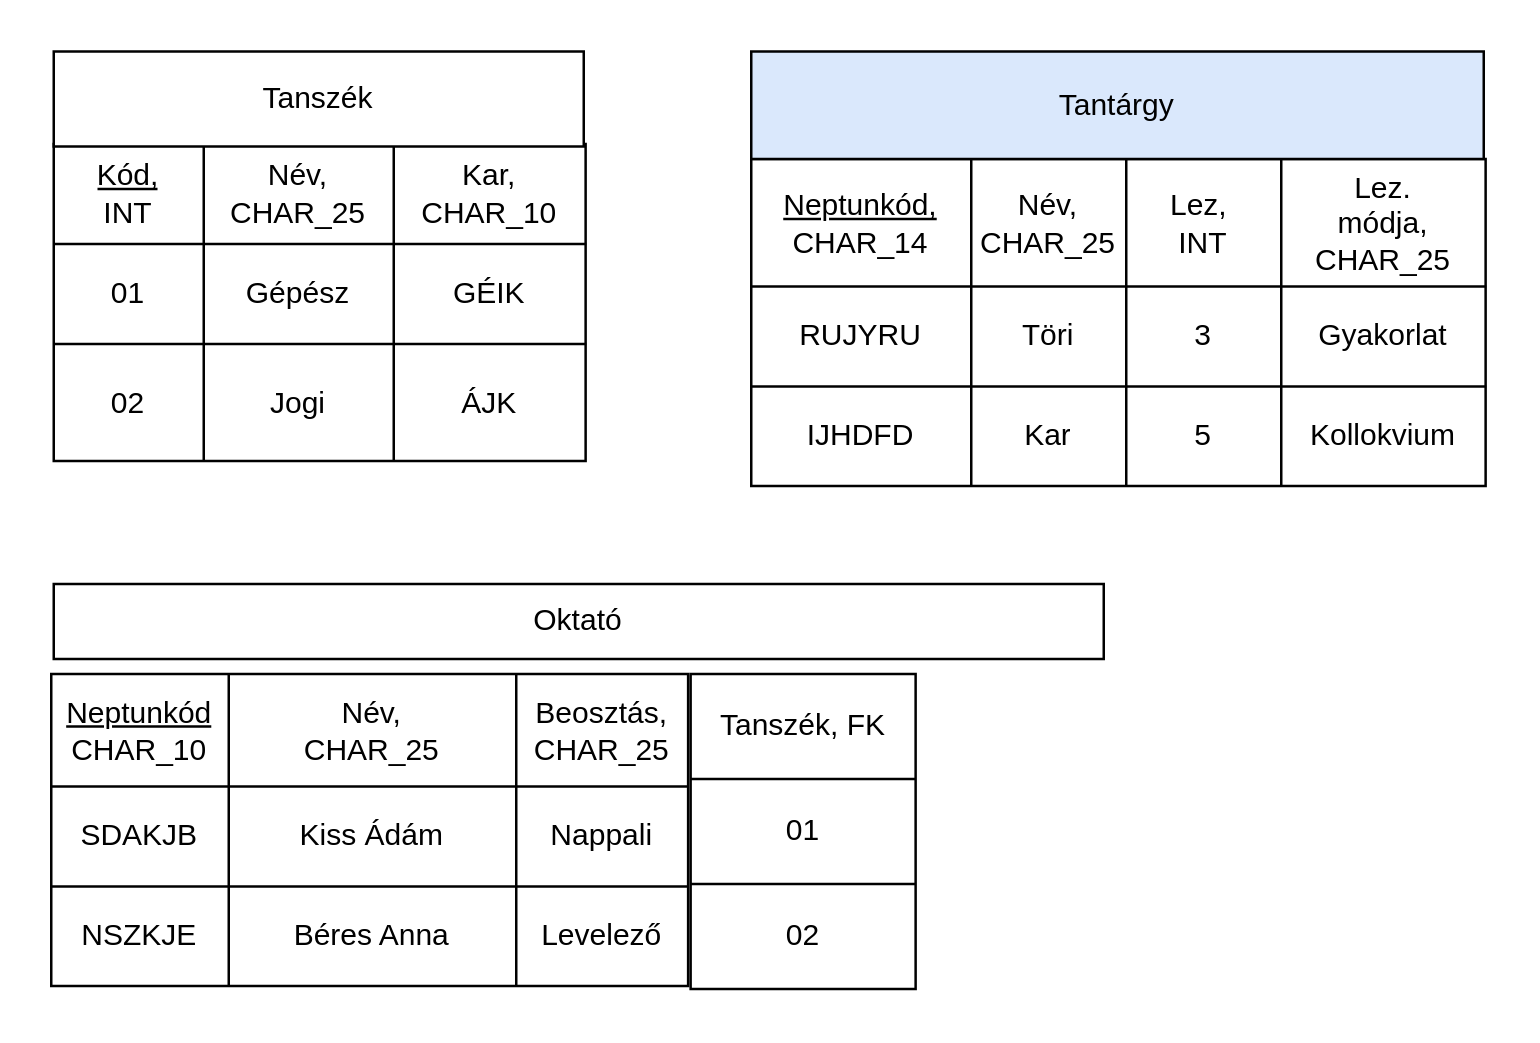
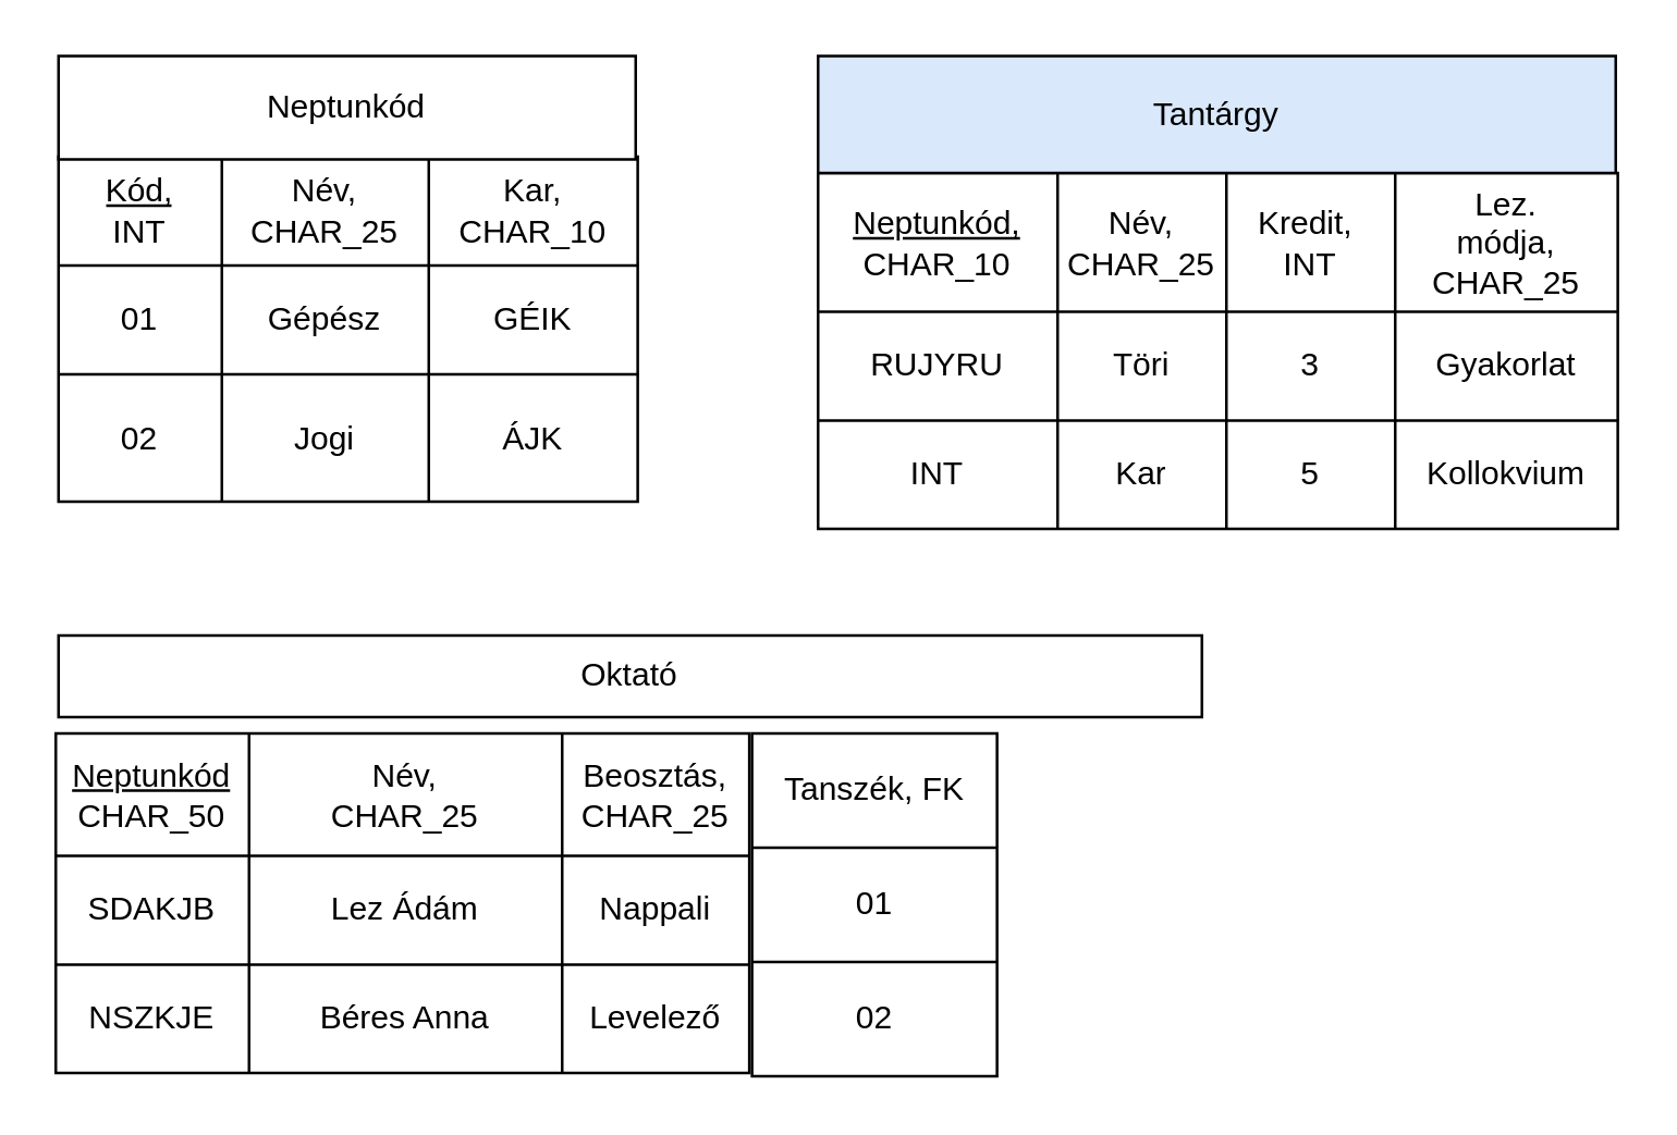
  <mxCell id="0" />
  <mxCell id="1" parent="0" />
  <mxCell id="2" value="" style="shape=table;startSize=0;container=1;collapsible=0;childLayout=tableLayout;" vertex="1" parent="1"><mxGeometry x="21" y="57" width="212.75" height="126.75" as="geometry" /></mxCell>
  <mxCell id="3" value="" style="shape=tableRow;horizontal=0;startSize=0;swimlaneHead=0;swimlaneBody=0;strokeColor=inherit;top=0;left=0;bottom=0;right=0;collapsible=0;dropTarget=0;fillColor=none;points=[[0,0.5],[1,0.5]];portConstraint=eastwest;" vertex="1" parent="2"><mxGeometry width="212.75" height="40" as="geometry" /></mxCell>
  <mxCell id="4" value="&lt;u&gt;Kód,&lt;/u&gt;&lt;div&gt;INT&lt;/div&gt;" style="shape=partialRectangle;html=1;whiteSpace=wrap;connectable=0;strokeColor=inherit;overflow=hidden;fillColor=none;top=0;left=0;bottom=0;right=0;pointerEvents=1;" vertex="1" parent="3"><mxGeometry width="60" height="40" as="geometry"><mxRectangle width="60" height="40" as="alternateBounds" /></mxGeometry></mxCell>
  <mxCell id="5" value="Név,&lt;div&gt;CHAR_25&lt;br&gt;&lt;/div&gt;" style="shape=partialRectangle;html=1;whiteSpace=wrap;connectable=0;strokeColor=inherit;overflow=hidden;fillColor=none;top=0;left=0;bottom=0;right=0;pointerEvents=1;" vertex="1" parent="3"><mxGeometry x="60" width="76" height="40" as="geometry"><mxRectangle width="76" height="40" as="alternateBounds" /></mxGeometry></mxCell>
  <mxCell id="6" value="Kar,&lt;div&gt;CHAR_10&lt;br&gt;&lt;/div&gt;" style="shape=partialRectangle;html=1;whiteSpace=wrap;connectable=0;strokeColor=inherit;overflow=hidden;fillColor=none;top=0;left=0;bottom=0;right=0;pointerEvents=1;" vertex="1" parent="3"><mxGeometry x="136" width="77" height="40" as="geometry"><mxRectangle width="77" height="40" as="alternateBounds" /></mxGeometry></mxCell>
  <mxCell id="7" value="" style="shape=tableRow;horizontal=0;startSize=0;swimlaneHead=0;swimlaneBody=0;strokeColor=inherit;top=0;left=0;bottom=0;right=0;collapsible=0;dropTarget=0;fillColor=none;points=[[0,0.5],[1,0.5]];portConstraint=eastwest;" vertex="1" parent="2"><mxGeometry y="40" width="212.75" height="40" as="geometry" /></mxCell>
  <mxCell id="8" value="01" style="shape=partialRectangle;html=1;whiteSpace=wrap;connectable=0;strokeColor=inherit;overflow=hidden;fillColor=none;top=0;left=0;bottom=0;right=0;pointerEvents=1;" vertex="1" parent="7"><mxGeometry width="60" height="40" as="geometry"><mxRectangle width="60" height="40" as="alternateBounds" /></mxGeometry></mxCell>
  <mxCell id="9" value="Gépész" style="shape=partialRectangle;html=1;whiteSpace=wrap;connectable=0;strokeColor=inherit;overflow=hidden;fillColor=none;top=0;left=0;bottom=0;right=0;pointerEvents=1;" vertex="1" parent="7"><mxGeometry x="60" width="76" height="40" as="geometry"><mxRectangle width="76" height="40" as="alternateBounds" /></mxGeometry></mxCell>
  <mxCell id="10" value="GÉIK" style="shape=partialRectangle;html=1;whiteSpace=wrap;connectable=0;strokeColor=inherit;overflow=hidden;fillColor=none;top=0;left=0;bottom=0;right=0;pointerEvents=1;" vertex="1" parent="7"><mxGeometry x="136" width="77" height="40" as="geometry"><mxRectangle width="77" height="40" as="alternateBounds" /></mxGeometry></mxCell>
  <mxCell id="11" value="" style="shape=tableRow;horizontal=0;startSize=0;swimlaneHead=0;swimlaneBody=0;strokeColor=inherit;top=0;left=0;bottom=0;right=0;collapsible=0;dropTarget=0;fillColor=none;points=[[0,0.5],[1,0.5]];portConstraint=eastwest;" vertex="1" parent="2"><mxGeometry y="80" width="212.75" height="47" as="geometry" /></mxCell>
  <mxCell id="12" value="02" style="shape=partialRectangle;html=1;whiteSpace=wrap;connectable=0;strokeColor=inherit;overflow=hidden;fillColor=none;top=0;left=0;bottom=0;right=0;pointerEvents=1;" vertex="1" parent="11"><mxGeometry width="60" height="47" as="geometry"><mxRectangle width="60" height="47" as="alternateBounds" /></mxGeometry></mxCell>
  <mxCell id="13" value="Jogi" style="shape=partialRectangle;html=1;whiteSpace=wrap;connectable=0;strokeColor=inherit;overflow=hidden;fillColor=none;top=0;left=0;bottom=0;right=0;pointerEvents=1;" vertex="1" parent="11"><mxGeometry x="60" width="76" height="47" as="geometry"><mxRectangle width="76" height="47" as="alternateBounds" /></mxGeometry></mxCell>
  <mxCell id="14" value="ÁJK" style="shape=partialRectangle;html=1;whiteSpace=wrap;connectable=0;strokeColor=inherit;overflow=hidden;fillColor=none;top=0;left=0;bottom=0;right=0;pointerEvents=1;" vertex="1" parent="11"><mxGeometry x="136" width="77" height="47" as="geometry"><mxRectangle width="77" height="47" as="alternateBounds" /></mxGeometry></mxCell>
  <mxCell id="15" value="" style="shape=table;startSize=0;container=1;collapsible=0;childLayout=tableLayout;" vertex="1" parent="1"><mxGeometry x="20" y="269" width="254.75" height="124.75" as="geometry" /></mxCell>
  <mxCell id="16" value="" style="shape=tableRow;horizontal=0;startSize=0;swimlaneHead=0;swimlaneBody=0;strokeColor=inherit;top=0;left=0;bottom=0;right=0;collapsible=0;dropTarget=0;fillColor=none;points=[[0,0.5],[1,0.5]];portConstraint=eastwest;" vertex="1" parent="15"><mxGeometry width="254.75" height="45" as="geometry" /></mxCell>
- <mxCell id="17" value="&lt;u&gt;Neptunkód&lt;/u&gt;&lt;div&gt;CHAR_10&lt;u&gt;&lt;br&gt;&lt;/u&gt;&lt;/div&gt;" style="shape=partialRectangle;html=1;whiteSpace=wrap;connectable=0;strokeColor=inherit;overflow=hidden;fillColor=none;top=0;left=0;bottom=0;right=0;pointerEvents=1;" vertex="1" parent="16"><mxGeometry width="71" height="45" as="geometry"><mxRectangle width="71" height="45" as="alternateBounds" /></mxGeometry></mxCell>
+ <mxCell id="17" value="&lt;u&gt;Neptunkód&lt;/u&gt;&lt;div&gt;CHAR_50&lt;u&gt;&lt;br&gt;&lt;/u&gt;&lt;/div&gt;" style="shape=partialRectangle;html=1;whiteSpace=wrap;connectable=0;strokeColor=inherit;overflow=hidden;fillColor=none;top=0;left=0;bottom=0;right=0;pointerEvents=1;" vertex="1" parent="16"><mxGeometry width="71" height="45" as="geometry"><mxRectangle width="71" height="45" as="alternateBounds" /></mxGeometry></mxCell>
  <mxCell id="18" value="Név,&lt;div&gt;CHAR_25&lt;/div&gt;" style="shape=partialRectangle;html=1;whiteSpace=wrap;connectable=0;strokeColor=inherit;overflow=hidden;fillColor=none;top=0;left=0;bottom=0;right=0;pointerEvents=1;" vertex="1" parent="16"><mxGeometry x="71" width="115" height="45" as="geometry"><mxRectangle width="115" height="45" as="alternateBounds" /></mxGeometry></mxCell>
  <mxCell id="19" value="Beosztás,&lt;div&gt;CHAR_25&lt;/div&gt;" style="shape=partialRectangle;html=1;whiteSpace=wrap;connectable=0;strokeColor=inherit;overflow=hidden;fillColor=none;top=0;left=0;bottom=0;right=0;pointerEvents=1;" vertex="1" parent="16"><mxGeometry x="186" width="69" height="45" as="geometry"><mxRectangle width="69" height="45" as="alternateBounds" /></mxGeometry></mxCell>
  <mxCell id="20" value="" style="shape=tableRow;horizontal=0;startSize=0;swimlaneHead=0;swimlaneBody=0;strokeColor=inherit;top=0;left=0;bottom=0;right=0;collapsible=0;dropTarget=0;fillColor=none;points=[[0,0.5],[1,0.5]];portConstraint=eastwest;" vertex="1" parent="15"><mxGeometry y="45" width="254.75" height="40" as="geometry" /></mxCell>
  <mxCell id="21" value="SDAKJB" style="shape=partialRectangle;html=1;whiteSpace=wrap;connectable=0;strokeColor=inherit;overflow=hidden;fillColor=none;top=0;left=0;bottom=0;right=0;pointerEvents=1;" vertex="1" parent="20"><mxGeometry width="71" height="40" as="geometry"><mxRectangle width="71" height="40" as="alternateBounds" /></mxGeometry></mxCell>
- <mxCell id="22" value="Kiss Ádám" style="shape=partialRectangle;html=1;whiteSpace=wrap;connectable=0;strokeColor=inherit;overflow=hidden;fillColor=none;top=0;left=0;bottom=0;right=0;pointerEvents=1;" vertex="1" parent="20"><mxGeometry x="71" width="115" height="40" as="geometry"><mxRectangle width="115" height="40" as="alternateBounds" /></mxGeometry></mxCell>
+ <mxCell id="22" value="Lez Ádám" style="shape=partialRectangle;html=1;whiteSpace=wrap;connectable=0;strokeColor=inherit;overflow=hidden;fillColor=none;top=0;left=0;bottom=0;right=0;pointerEvents=1;" vertex="1" parent="20"><mxGeometry x="71" width="115" height="40" as="geometry"><mxRectangle width="115" height="40" as="alternateBounds" /></mxGeometry></mxCell>
  <mxCell id="23" value="Nappali" style="shape=partialRectangle;html=1;whiteSpace=wrap;connectable=0;strokeColor=inherit;overflow=hidden;fillColor=none;top=0;left=0;bottom=0;right=0;pointerEvents=1;" vertex="1" parent="20"><mxGeometry x="186" width="69" height="40" as="geometry"><mxRectangle width="69" height="40" as="alternateBounds" /></mxGeometry></mxCell>
  <mxCell id="24" value="" style="shape=tableRow;horizontal=0;startSize=0;swimlaneHead=0;swimlaneBody=0;strokeColor=inherit;top=0;left=0;bottom=0;right=0;collapsible=0;dropTarget=0;fillColor=none;points=[[0,0.5],[1,0.5]];portConstraint=eastwest;" vertex="1" parent="15"><mxGeometry y="85" width="254.75" height="40" as="geometry" /></mxCell>
  <mxCell id="25" value="NSZKJE" style="shape=partialRectangle;html=1;whiteSpace=wrap;connectable=0;strokeColor=inherit;overflow=hidden;fillColor=none;top=0;left=0;bottom=0;right=0;pointerEvents=1;" vertex="1" parent="24"><mxGeometry width="71" height="40" as="geometry"><mxRectangle width="71" height="40" as="alternateBounds" /></mxGeometry></mxCell>
  <mxCell id="26" value="Béres Anna" style="shape=partialRectangle;html=1;whiteSpace=wrap;connectable=0;strokeColor=inherit;overflow=hidden;fillColor=none;top=0;left=0;bottom=0;right=0;pointerEvents=1;" vertex="1" parent="24"><mxGeometry x="71" width="115" height="40" as="geometry"><mxRectangle width="115" height="40" as="alternateBounds" /></mxGeometry></mxCell>
  <mxCell id="27" value="Levelező" style="shape=partialRectangle;html=1;whiteSpace=wrap;connectable=0;strokeColor=inherit;overflow=hidden;fillColor=none;top=0;left=0;bottom=0;right=0;pointerEvents=1;" vertex="1" parent="24"><mxGeometry x="186" width="69" height="40" as="geometry"><mxRectangle width="69" height="40" as="alternateBounds" /></mxGeometry></mxCell>
  <mxCell id="28" value="" style="shape=table;startSize=0;container=1;collapsible=0;childLayout=tableLayout;" vertex="1" parent="1"><mxGeometry x="300" y="63" width="293.75" height="130.75" as="geometry" /></mxCell>
  <mxCell id="29" value="" style="shape=tableRow;horizontal=0;startSize=0;swimlaneHead=0;swimlaneBody=0;strokeColor=inherit;top=0;left=0;bottom=0;right=0;collapsible=0;dropTarget=0;fillColor=none;points=[[0,0.5],[1,0.5]];portConstraint=eastwest;" vertex="1" parent="28"><mxGeometry width="293.75" height="51" as="geometry" /></mxCell>
- <mxCell id="30" value="&lt;u&gt;Neptunkód,&lt;/u&gt;&lt;div&gt;CHAR_14&lt;/div&gt;" style="shape=partialRectangle;html=1;whiteSpace=wrap;connectable=0;strokeColor=inherit;overflow=hidden;fillColor=none;top=0;left=0;bottom=0;right=0;pointerEvents=1;" vertex="1" parent="29"><mxGeometry width="88" height="51" as="geometry"><mxRectangle width="88" height="51" as="alternateBounds" /></mxGeometry></mxCell>
+ <mxCell id="30" value="&lt;u&gt;Neptunkód,&lt;/u&gt;&lt;div&gt;CHAR_10&lt;/div&gt;" style="shape=partialRectangle;html=1;whiteSpace=wrap;connectable=0;strokeColor=inherit;overflow=hidden;fillColor=none;top=0;left=0;bottom=0;right=0;pointerEvents=1;" vertex="1" parent="29"><mxGeometry width="88" height="51" as="geometry"><mxRectangle width="88" height="51" as="alternateBounds" /></mxGeometry></mxCell>
  <mxCell id="31" value="Név,&lt;div&gt;CHAR_25&lt;/div&gt;" style="shape=partialRectangle;html=1;whiteSpace=wrap;connectable=0;strokeColor=inherit;overflow=hidden;fillColor=none;top=0;left=0;bottom=0;right=0;pointerEvents=1;" vertex="1" parent="29"><mxGeometry x="88" width="62" height="51" as="geometry"><mxRectangle width="62" height="51" as="alternateBounds" /></mxGeometry></mxCell>
- <mxCell id="32" value="Lez,&amp;nbsp;&lt;div&gt;INT&lt;/div&gt;" style="shape=partialRectangle;html=1;whiteSpace=wrap;connectable=0;strokeColor=inherit;overflow=hidden;fillColor=none;top=0;left=0;bottom=0;right=0;pointerEvents=1;" vertex="1" parent="29"><mxGeometry x="150" width="62" height="51" as="geometry"><mxRectangle width="62" height="51" as="alternateBounds" /></mxGeometry></mxCell>
+ <mxCell id="32" value="Kredit,&amp;nbsp;&lt;div&gt;INT&lt;/div&gt;" style="shape=partialRectangle;html=1;whiteSpace=wrap;connectable=0;strokeColor=inherit;overflow=hidden;fillColor=none;top=0;left=0;bottom=0;right=0;pointerEvents=1;" vertex="1" parent="29"><mxGeometry x="150" width="62" height="51" as="geometry"><mxRectangle width="62" height="51" as="alternateBounds" /></mxGeometry></mxCell>
  <mxCell id="33" value="Lez.&lt;div&gt;módja,&lt;/div&gt;&lt;div&gt;CHAR_25&lt;/div&gt;" style="shape=partialRectangle;html=1;whiteSpace=wrap;connectable=0;strokeColor=inherit;overflow=hidden;fillColor=none;top=0;left=0;bottom=0;right=0;pointerEvents=1;" vertex="1" parent="29"><mxGeometry x="212" width="82" height="51" as="geometry"><mxRectangle width="82" height="51" as="alternateBounds" /></mxGeometry></mxCell>
  <mxCell id="34" value="" style="shape=tableRow;horizontal=0;startSize=0;swimlaneHead=0;swimlaneBody=0;strokeColor=inherit;top=0;left=0;bottom=0;right=0;collapsible=0;dropTarget=0;fillColor=none;points=[[0,0.5],[1,0.5]];portConstraint=eastwest;" vertex="1" parent="28"><mxGeometry y="51" width="293.75" height="40" as="geometry" /></mxCell>
  <mxCell id="35" value="RUJYRU" style="shape=partialRectangle;html=1;whiteSpace=wrap;connectable=0;strokeColor=inherit;overflow=hidden;fillColor=none;top=0;left=0;bottom=0;right=0;pointerEvents=1;" vertex="1" parent="34"><mxGeometry width="88" height="40" as="geometry"><mxRectangle width="88" height="40" as="alternateBounds" /></mxGeometry></mxCell>
  <mxCell id="36" value="Töri" style="shape=partialRectangle;html=1;whiteSpace=wrap;connectable=0;strokeColor=inherit;overflow=hidden;fillColor=none;top=0;left=0;bottom=0;right=0;pointerEvents=1;" vertex="1" parent="34"><mxGeometry x="88" width="62" height="40" as="geometry"><mxRectangle width="62" height="40" as="alternateBounds" /></mxGeometry></mxCell>
  <mxCell id="37" value="3" style="shape=partialRectangle;html=1;whiteSpace=wrap;connectable=0;strokeColor=inherit;overflow=hidden;fillColor=none;top=0;left=0;bottom=0;right=0;pointerEvents=1;" vertex="1" parent="34"><mxGeometry x="150" width="62" height="40" as="geometry"><mxRectangle width="62" height="40" as="alternateBounds" /></mxGeometry></mxCell>
  <mxCell id="38" value="Gyakorlat" style="shape=partialRectangle;html=1;whiteSpace=wrap;connectable=0;strokeColor=inherit;overflow=hidden;fillColor=none;top=0;left=0;bottom=0;right=0;pointerEvents=1;" vertex="1" parent="34"><mxGeometry x="212" width="82" height="40" as="geometry"><mxRectangle width="82" height="40" as="alternateBounds" /></mxGeometry></mxCell>
  <mxCell id="39" value="" style="shape=tableRow;horizontal=0;startSize=0;swimlaneHead=0;swimlaneBody=0;strokeColor=inherit;top=0;left=0;bottom=0;right=0;collapsible=0;dropTarget=0;fillColor=none;points=[[0,0.5],[1,0.5]];portConstraint=eastwest;" vertex="1" parent="28"><mxGeometry y="91" width="293.75" height="40" as="geometry" /></mxCell>
- <mxCell id="40" value="IJHDFD" style="shape=partialRectangle;html=1;whiteSpace=wrap;connectable=0;strokeColor=inherit;overflow=hidden;fillColor=none;top=0;left=0;bottom=0;right=0;pointerEvents=1;" vertex="1" parent="39"><mxGeometry width="88" height="40" as="geometry"><mxRectangle width="88" height="40" as="alternateBounds" /></mxGeometry></mxCell>
+ <mxCell id="40" value="INT" style="shape=partialRectangle;html=1;whiteSpace=wrap;connectable=0;strokeColor=inherit;overflow=hidden;fillColor=none;top=0;left=0;bottom=0;right=0;pointerEvents=1;" vertex="1" parent="39"><mxGeometry width="88" height="40" as="geometry"><mxRectangle width="88" height="40" as="alternateBounds" /></mxGeometry></mxCell>
  <mxCell id="41" value="Kar" style="shape=partialRectangle;html=1;whiteSpace=wrap;connectable=0;strokeColor=inherit;overflow=hidden;fillColor=none;top=0;left=0;bottom=0;right=0;pointerEvents=1;" vertex="1" parent="39"><mxGeometry x="88" width="62" height="40" as="geometry"><mxRectangle width="62" height="40" as="alternateBounds" /></mxGeometry></mxCell>
  <mxCell id="42" value="5" style="shape=partialRectangle;html=1;whiteSpace=wrap;connectable=0;strokeColor=inherit;overflow=hidden;fillColor=none;top=0;left=0;bottom=0;right=0;pointerEvents=1;" vertex="1" parent="39"><mxGeometry x="150" width="62" height="40" as="geometry"><mxRectangle width="62" height="40" as="alternateBounds" /></mxGeometry></mxCell>
  <mxCell id="43" value="Kollokvium" style="shape=partialRectangle;html=1;whiteSpace=wrap;connectable=0;strokeColor=inherit;overflow=hidden;fillColor=none;top=0;left=0;bottom=0;right=0;pointerEvents=1;" vertex="1" parent="39"><mxGeometry x="212" width="82" height="40" as="geometry"><mxRectangle width="82" height="40" as="alternateBounds" /></mxGeometry></mxCell>
  <mxCell id="44" value="" style="shape=table;startSize=0;container=1;collapsible=0;childLayout=tableLayout;" vertex="1" parent="1"><mxGeometry x="275.75" y="269" width="90" height="126" as="geometry" /></mxCell>
  <mxCell id="45" value="" style="shape=tableRow;horizontal=0;startSize=0;swimlaneHead=0;swimlaneBody=0;strokeColor=inherit;top=0;left=0;bottom=0;right=0;collapsible=0;dropTarget=0;fillColor=none;points=[[0,0.5],[1,0.5]];portConstraint=eastwest;" vertex="1" parent="44"><mxGeometry width="90" height="42" as="geometry" /></mxCell>
  <mxCell id="46" value="Tanszék, FK" style="shape=partialRectangle;html=1;whiteSpace=wrap;connectable=0;strokeColor=inherit;overflow=hidden;fillColor=none;top=0;left=0;bottom=0;right=0;pointerEvents=1;" vertex="1" parent="45"><mxGeometry width="90" height="42" as="geometry"><mxRectangle width="90" height="42" as="alternateBounds" /></mxGeometry></mxCell>
  <mxCell id="47" value="" style="shape=tableRow;horizontal=0;startSize=0;swimlaneHead=0;swimlaneBody=0;strokeColor=inherit;top=0;left=0;bottom=0;right=0;collapsible=0;dropTarget=0;fillColor=none;points=[[0,0.5],[1,0.5]];portConstraint=eastwest;" vertex="1" parent="44"><mxGeometry y="42" width="90" height="42" as="geometry" /></mxCell>
  <mxCell id="48" value="01" style="shape=partialRectangle;html=1;whiteSpace=wrap;connectable=0;strokeColor=inherit;overflow=hidden;fillColor=none;top=0;left=0;bottom=0;right=0;pointerEvents=1;" vertex="1" parent="47"><mxGeometry width="90" height="42" as="geometry"><mxRectangle width="90" height="42" as="alternateBounds" /></mxGeometry></mxCell>
  <mxCell id="49" value="" style="shape=tableRow;horizontal=0;startSize=0;swimlaneHead=0;swimlaneBody=0;strokeColor=inherit;top=0;left=0;bottom=0;right=0;collapsible=0;dropTarget=0;fillColor=none;points=[[0,0.5],[1,0.5]];portConstraint=eastwest;" vertex="1" parent="44"><mxGeometry y="84" width="90" height="42" as="geometry" /></mxCell>
  <mxCell id="50" value="02" style="shape=partialRectangle;html=1;whiteSpace=wrap;connectable=0;strokeColor=inherit;overflow=hidden;fillColor=none;top=0;left=0;bottom=0;right=0;pointerEvents=1;" vertex="1" parent="49"><mxGeometry width="90" height="42" as="geometry"><mxRectangle width="90" height="42" as="alternateBounds" /></mxGeometry></mxCell>
  <mxCell id="51" value="Tantárgy" style="rounded=0;whiteSpace=wrap;html=1;fillColor=#dae8fc;" vertex="1" parent="1"><mxGeometry x="300" y="20" width="293" height="43" as="geometry" /></mxCell>
  <mxCell id="52" value="Oktató" style="rounded=0;whiteSpace=wrap;html=1;" vertex="1" parent="1"><mxGeometry x="21" y="233" width="420" height="30" as="geometry" /></mxCell>
- <mxCell id="53" value="Tanszék" style="rounded=0;whiteSpace=wrap;html=1;" vertex="1" parent="1"><mxGeometry x="21" y="20" width="212" height="38" as="geometry" /></mxCell>
+ <mxCell id="53" value="Neptunkód" style="rounded=0;whiteSpace=wrap;html=1;" vertex="1" parent="1"><mxGeometry x="21" y="20" width="212" height="38" as="geometry" /></mxCell>
